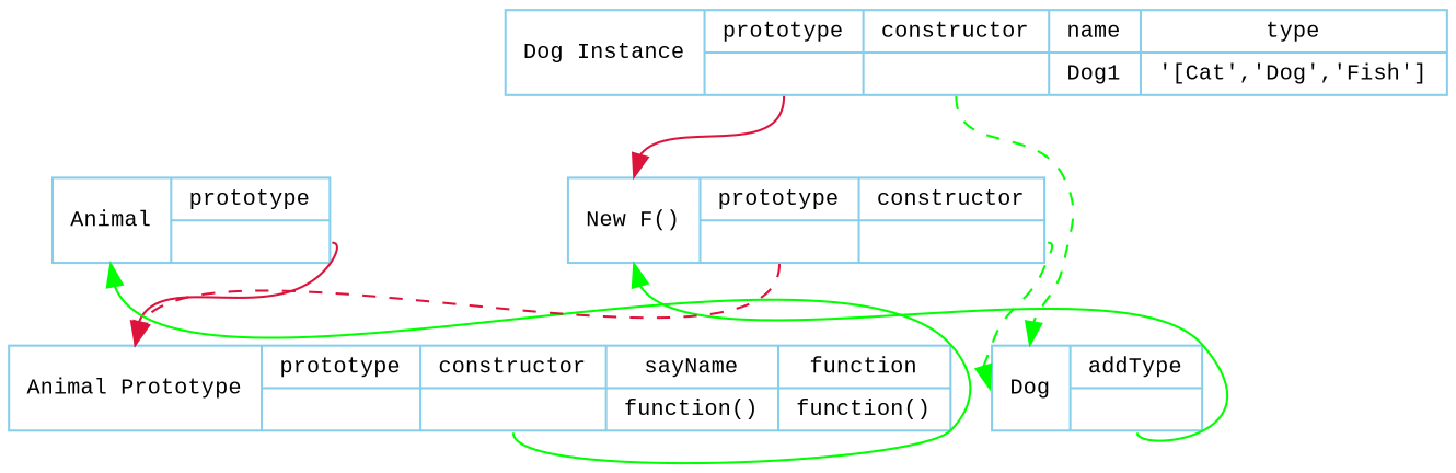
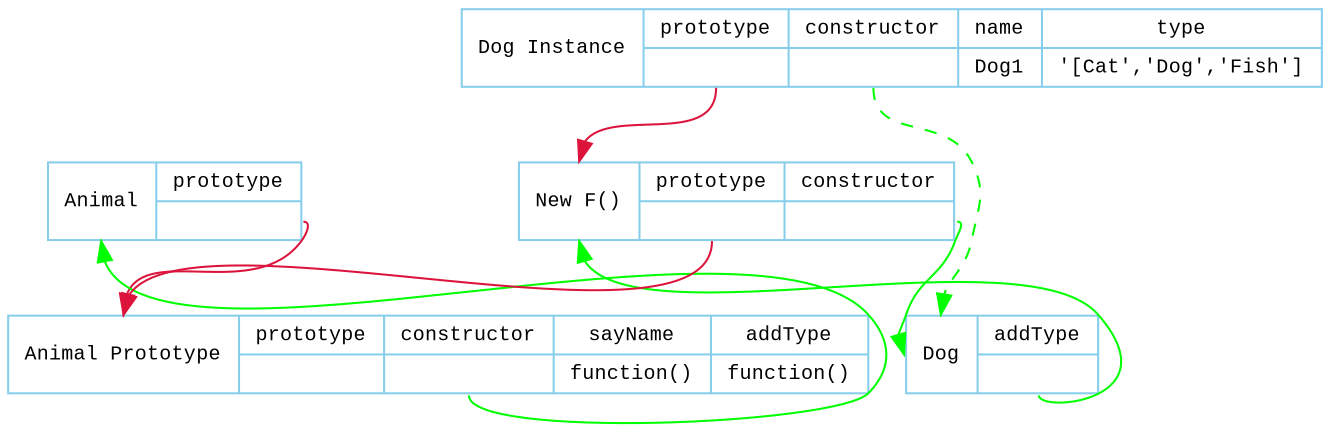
  digraph {
    fontname="Liberation Mono"
    rankdir=TB
    node [color=skyblue fontname="Liberation Mono" fontsize=10 shape=record]
    edge [color=green fontname="Liberation Mono" fontsize=10 headport=head style=solid tailport=P1]
    n1 [height=.1 label="<head>Animal | { prototype | <P1>     } " width=.1]
-   n2 [height=.1 label="<head>Animal Prototype | { prototype | <P1> }  | { constructor  | <P2> } | { sayName | function() } | {function | function()}" width=.1]
+   n2 [height=.1 label="<head>Animal Prototype | { prototype | <P1> }  | { constructor  | <P2> } | { sayName | function() } | {addType | function()}" width=.1]
    n3 [height=.1 label="<head>Dog | { addType | <P1>     } " width=.1]
    n4 [height=.1 label="<head>New F() | { prototype | <P1> }  | { constructor  | <P2> } " width=.1]
    n5 [height=.1 label="Dog Instance | { prototype | <P1> }  | { constructor  | <P2> }| {name | Dog1} | {type|'[Cat','Dog','Fish']}" width=.1]
    n1 -> n2 [color=crimson]
    n2 -> n1 [tailport=P2]
    n3 -> n4
-   n4 -> n2 [color=crimson style=dashed]
-   n4 -> n3 [style=dashed tailport=P2]
+   n4 -> n2 [color=crimson]
+   n4 -> n3 [tailport=P2]
    n5 -> n3 [style=dashed tailport=P2]
    n5 -> n4 [color=crimson]
  }
